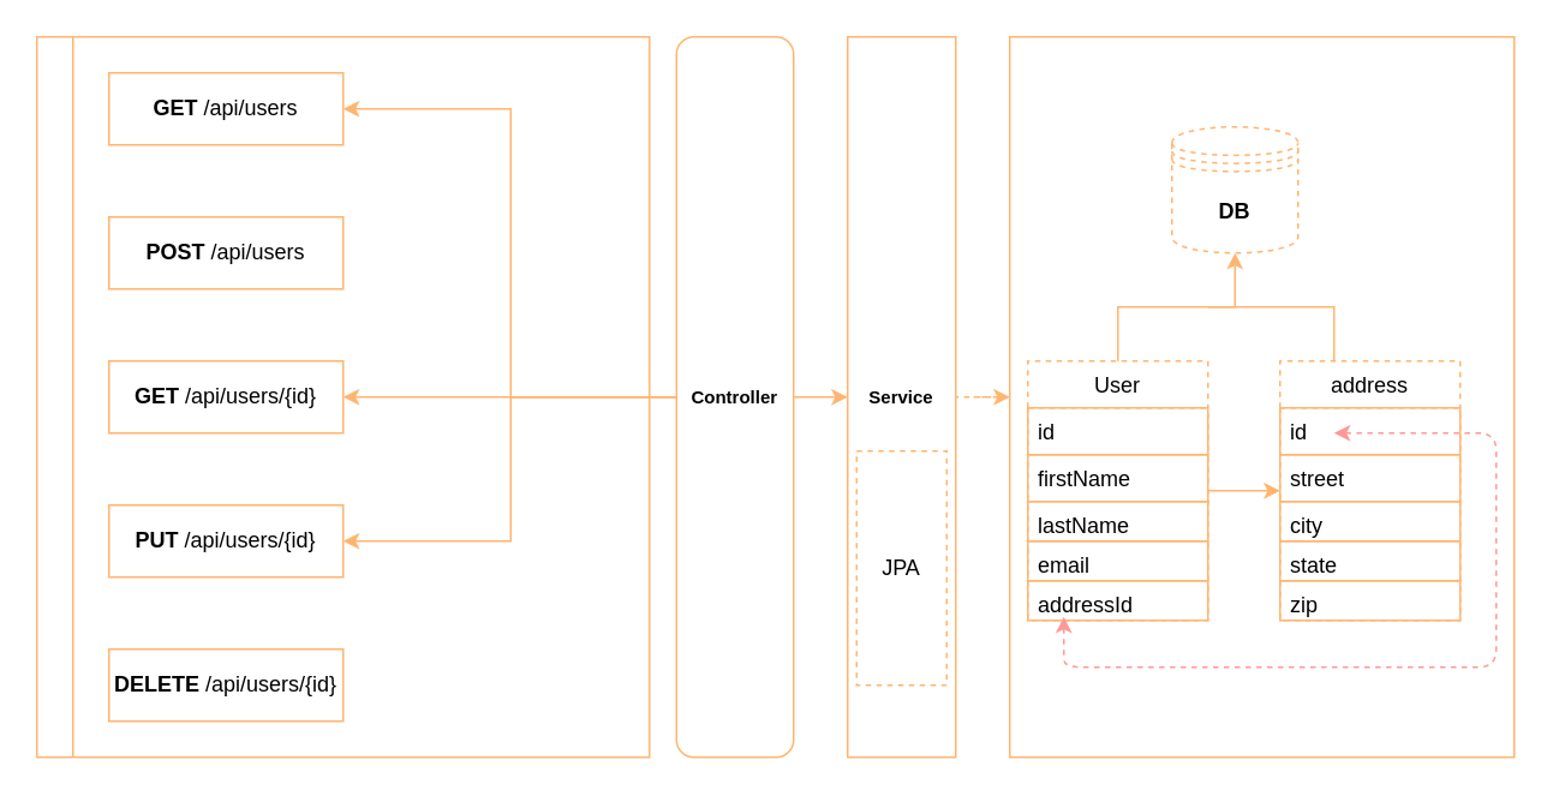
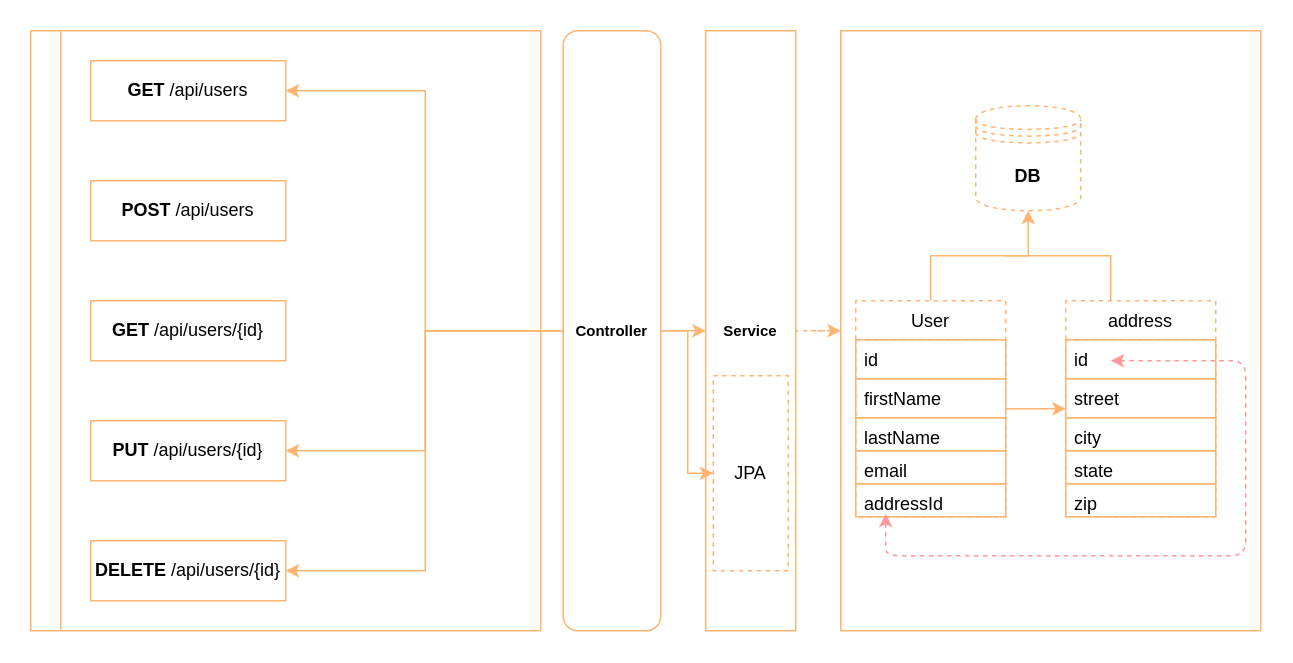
  <mxCell id="0" />
  <mxCell id="1" parent="0" />
  <mxCell id="2" value="" style="edgeStyle=orthogonalEdgeStyle;rounded=0;orthogonalLoop=1;jettySize=auto;html=1;dashed=1;endArrow=none;endFill=0;strokeColor=#FFB570;startArrow=classic;startFill=1;" edge="1" parent="1" source="3" target="12"><mxGeometry relative="1" as="geometry" /></mxCell>
  <mxCell id="3" value="" style="rounded=0;whiteSpace=wrap;html=1;strokeColor=#FFB570;" vertex="1" parent="1"><mxGeometry x="560" y="20" width="280" height="400" as="geometry" /></mxCell>
  <mxCell id="4" value="" style="swimlane;html=1;startSize=20;horizontal=0;childLayout=treeLayout;horizontalTree=1;resizable=0;containerType=tree;strokeColor=#FFB570;" vertex="1" parent="1"><mxGeometry x="20" y="20" width="340" height="400" as="geometry" /></mxCell>
  <mxCell id="5" value="&lt;b&gt;GET&lt;/b&gt; /api/users" style="whiteSpace=wrap;html=1;strokeColor=#FFB570;" vertex="1" parent="4"><mxGeometry x="40" y="20" width="130" height="40" as="geometry" /></mxCell>
  <mxCell id="6" value="&lt;b&gt;POST&lt;/b&gt; /api/users" style="whiteSpace=wrap;html=1;strokeColor=#FFB570;" vertex="1" parent="4"><mxGeometry x="40" y="100" width="130" height="40" as="geometry" /></mxCell>
  <mxCell id="7" value="&lt;b&gt;GET&lt;/b&gt; /api/users/{id}" style="whiteSpace=wrap;html=1;strokeColor=#FFB570;" vertex="1" parent="4"><mxGeometry x="40" y="180" width="130" height="40" as="geometry" /></mxCell>
  <mxCell id="8" value="&lt;b&gt;PUT&lt;/b&gt; /api/users/{id}" style="whiteSpace=wrap;html=1;strokeColor=#FFB570;" vertex="1" parent="4"><mxGeometry x="40" y="260" width="130" height="40" as="geometry" /></mxCell>
  <mxCell id="9" value="&lt;b&gt;DELETE&lt;/b&gt; /api/users/{id}" style="whiteSpace=wrap;html=1;strokeColor=#FFB570;" vertex="1" parent="4"><mxGeometry x="40" y="340" width="130" height="40" as="geometry" /></mxCell>
  <mxCell id="10" value="" style="edgeStyle=orthogonalEdgeStyle;rounded=0;orthogonalLoop=1;jettySize=auto;html=1;strokeColor=#FFB570;" edge="1" parent="1" source="11" target="12"><mxGeometry relative="1" as="geometry" /></mxCell>
  <mxCell id="11" value="&lt;b&gt;&lt;font style=&quot;font-size: 10px&quot;&gt;Controller&lt;/font&gt;&lt;/b&gt;" style="whiteSpace=wrap;html=1;strokeColor=#FFB570;rounded=1;" vertex="1" parent="1"><mxGeometry x="375" y="20" width="65" height="400" as="geometry" /></mxCell>
  <mxCell id="12" value="&lt;b&gt;&lt;font style=&quot;font-size: 10px&quot;&gt;Service&lt;/font&gt;&lt;/b&gt;" style="whiteSpace=wrap;html=1;rotation=0;strokeColor=#FFB570;" vertex="1" parent="1"><mxGeometry x="470" y="20" width="60" height="400" as="geometry" /></mxCell>
  <mxCell id="13" value="" style="edgeStyle=elbowEdgeStyle;elbow=horizontal;html=1;rounded=0;strokeColor=#FFB570;" edge="1" parent="1" source="11" target="5"><mxGeometry relative="1" as="geometry" /></mxCell>
- <mxCell id="14" value="" style="edgeStyle=elbowEdgeStyle;elbow=horizontal;html=1;rounded=0;strokeColor=#FFB570;" edge="1" parent="1" source="11" target="7"><mxGeometry relative="1" as="geometry"><mxPoint x="165" y="-1235.2" as="sourcePoint" /></mxGeometry></mxCell>
+ <mxCell id="14" value="" style="edgeStyle=elbowEdgeStyle;elbow=horizontal;html=1;rounded=0;strokeColor=#FFB570;" edge="1" parent="1" source="11" target="17"><mxGeometry relative="1" as="geometry"><mxPoint x="165" y="-1235.2" as="sourcePoint" /></mxGeometry></mxCell>
  <mxCell id="15" value="" style="edgeStyle=elbowEdgeStyle;elbow=horizontal;html=1;rounded=0;strokeColor=#FFB570;" edge="1" parent="1" source="11" target="8"><mxGeometry relative="1" as="geometry"><mxPoint x="165" y="-1115.2" as="sourcePoint" /></mxGeometry></mxCell>
+ <mxCell id="16" value="" style="edgeStyle=elbowEdgeStyle;elbow=horizontal;html=1;rounded=0;strokeColor=#FFB570;" edge="1" parent="1" source="11" target="9"><mxGeometry relative="1" as="geometry"><mxPoint x="165" y="-995.2" as="sourcePoint" /></mxGeometry></mxCell>
  <mxCell id="17" value="JPA" style="rounded=0;whiteSpace=wrap;html=1;dashed=1;strokeColor=#FFB570;" vertex="1" parent="1"><mxGeometry x="475" y="250" width="50" height="130" as="geometry" /></mxCell>
  <mxCell id="18" value="&lt;b&gt;DB&lt;/b&gt;" style="shape=datastore;whiteSpace=wrap;html=1;dashed=1;strokeColor=#FFB570;" vertex="1" parent="1"><mxGeometry x="650" y="70" width="70" height="70" as="geometry" /></mxCell>
  <mxCell id="19" value="" style="edgeStyle=orthogonalEdgeStyle;rounded=0;orthogonalLoop=1;jettySize=auto;html=1;strokeColor=#FFB570;" edge="1" parent="1" source="21" target="18"><mxGeometry relative="1" as="geometry" /></mxCell>
  <mxCell id="20" value="" style="edgeStyle=orthogonalEdgeStyle;rounded=0;orthogonalLoop=1;jettySize=auto;html=1;strokeColor=#FFB570;" edge="1" parent="1" source="21" target="28"><mxGeometry relative="1" as="geometry" /></mxCell>
  <mxCell id="21" value="User" style="swimlane;fontStyle=0;childLayout=stackLayout;horizontal=1;startSize=26;fillColor=none;horizontalStack=0;resizeParent=1;resizeParentMax=0;resizeLast=0;collapsible=1;marginBottom=0;dashed=1;strokeColor=#FFB570;" vertex="1" parent="1"><mxGeometry x="570" y="200" width="100" height="144" as="geometry" /></mxCell>
  <mxCell id="22" value="id" style="text;strokeColor=#FFB570;fillColor=none;align=left;verticalAlign=top;spacingLeft=4;spacingRight=4;overflow=hidden;rotatable=0;points=[[0,0.5],[1,0.5]];portConstraint=eastwest;" vertex="1" parent="21"><mxGeometry y="26" width="100" height="26" as="geometry" /></mxCell>
  <mxCell id="23" value="firstName" style="text;strokeColor=#FFB570;fillColor=none;align=left;verticalAlign=top;spacingLeft=4;spacingRight=4;overflow=hidden;rotatable=0;points=[[0,0.5],[1,0.5]];portConstraint=eastwest;" vertex="1" parent="21"><mxGeometry y="52" width="100" height="26" as="geometry" /></mxCell>
  <mxCell id="24" value="lastName" style="text;strokeColor=#FFB570;fillColor=none;align=left;verticalAlign=top;spacingLeft=4;spacingRight=4;overflow=hidden;rotatable=0;points=[[0,0.5],[1,0.5]];portConstraint=eastwest;" vertex="1" parent="21"><mxGeometry y="78" width="100" height="22" as="geometry" /></mxCell>
  <mxCell id="25" value="email" style="text;strokeColor=#FFB570;fillColor=none;align=left;verticalAlign=top;spacingLeft=4;spacingRight=4;overflow=hidden;rotatable=0;points=[[0,0.5],[1,0.5]];portConstraint=eastwest;" vertex="1" parent="21"><mxGeometry y="100" width="100" height="22" as="geometry" /></mxCell>
  <mxCell id="26" value="addressId" style="text;strokeColor=#FFB570;fillColor=none;align=left;verticalAlign=top;spacingLeft=4;spacingRight=4;overflow=hidden;rotatable=0;points=[[0,0.5],[1,0.5]];portConstraint=eastwest;" vertex="1" parent="21"><mxGeometry y="122" width="100" height="22" as="geometry" /></mxCell>
  <mxCell id="27" value="" style="edgeStyle=orthogonalEdgeStyle;rounded=0;orthogonalLoop=1;jettySize=auto;html=1;endArrow=none;endFill=0;strokeColor=#FFB570;" edge="1" parent="1" source="28"><mxGeometry relative="1" as="geometry"><mxPoint x="670" y="170" as="targetPoint" /><Array as="points"><mxPoint x="740" y="170" /><mxPoint x="680" y="170" /></Array></mxGeometry></mxCell>
  <mxCell id="28" value="address" style="swimlane;fontStyle=0;childLayout=stackLayout;horizontal=1;startSize=26;fillColor=none;horizontalStack=0;resizeParent=1;resizeParentMax=0;resizeLast=0;collapsible=1;marginBottom=0;dashed=1;strokeColor=#FFB570;" vertex="1" parent="1"><mxGeometry x="710" y="200" width="100" height="144" as="geometry" /></mxCell>
  <mxCell id="29" value="id" style="text;strokeColor=#FFB570;fillColor=none;align=left;verticalAlign=top;spacingLeft=4;spacingRight=4;overflow=hidden;rotatable=0;points=[[0,0.5],[1,0.5]];portConstraint=eastwest;" vertex="1" parent="28"><mxGeometry y="26" width="100" height="26" as="geometry" /></mxCell>
  <mxCell id="30" value="street" style="text;strokeColor=#FFB570;fillColor=none;align=left;verticalAlign=top;spacingLeft=4;spacingRight=4;overflow=hidden;rotatable=0;points=[[0,0.5],[1,0.5]];portConstraint=eastwest;" vertex="1" parent="28"><mxGeometry y="52" width="100" height="26" as="geometry" /></mxCell>
  <mxCell id="31" value="city" style="text;strokeColor=#FFB570;fillColor=none;align=left;verticalAlign=top;spacingLeft=4;spacingRight=4;overflow=hidden;rotatable=0;points=[[0,0.5],[1,0.5]];portConstraint=eastwest;" vertex="1" parent="28"><mxGeometry y="78" width="100" height="22" as="geometry" /></mxCell>
  <mxCell id="32" value="state" style="text;strokeColor=#FFB570;fillColor=none;align=left;verticalAlign=top;spacingLeft=4;spacingRight=4;overflow=hidden;rotatable=0;points=[[0,0.5],[1,0.5]];portConstraint=eastwest;" vertex="1" parent="28"><mxGeometry y="100" width="100" height="22" as="geometry" /></mxCell>
  <mxCell id="33" value="zip" style="text;strokeColor=#FFB570;fillColor=none;align=left;verticalAlign=top;spacingLeft=4;spacingRight=4;overflow=hidden;rotatable=0;points=[[0,0.5],[1,0.5]];portConstraint=eastwest;" vertex="1" parent="28"><mxGeometry y="122" width="100" height="22" as="geometry" /></mxCell>
  <mxCell id="34" value="" style="endArrow=classic;startArrow=classic;html=1;dashed=1;entryX=0.3;entryY=0.538;entryDx=0;entryDy=0;entryPerimeter=0;strokeColor=#FF9999;" edge="1" parent="1" target="29"><mxGeometry width="50" height="50" relative="1" as="geometry"><mxPoint x="590" y="342" as="sourcePoint" /><mxPoint x="830" y="272" as="targetPoint" /><Array as="points"><mxPoint x="590" y="352" /><mxPoint x="590" y="370" /><mxPoint x="700" y="370" /><mxPoint x="830" y="370" /><mxPoint x="830" y="240" /></Array></mxGeometry></mxCell>
